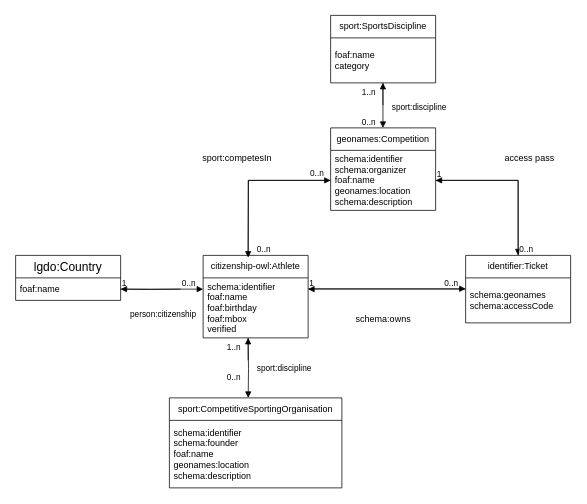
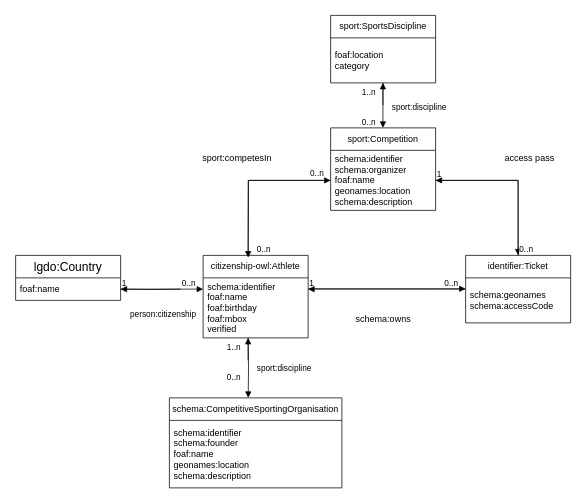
  <mxCell id="0" />
  <mxCell id="1" parent="0" />
  <mxCell id="2" value="citizenship-owl:Athlete" style="swimlane;fontStyle=0;childLayout=stackLayout;horizontal=1;startSize=30;horizontalStack=0;resizeParent=1;resizeParentMax=0;resizeLast=0;collapsible=1;marginBottom=0;whiteSpace=wrap;html=1;" parent="1" vertex="1"><mxGeometry x="270" y="340" width="140" height="110" as="geometry" /></mxCell>
  <mxCell id="3" value="&lt;div&gt;schema:identifier&lt;/div&gt;foaf:name&lt;div&gt;foaf:birthday&lt;/div&gt;&lt;div&gt;foaf:mbox&lt;/div&gt;&lt;div&gt;verified&lt;/div&gt;" style="text;strokeColor=none;fillColor=none;align=left;verticalAlign=middle;spacingLeft=4;spacingRight=4;overflow=hidden;points=[[0,0.5],[1,0.5]];portConstraint=eastwest;rotatable=0;whiteSpace=wrap;html=1;" parent="2" vertex="1"><mxGeometry y="30" width="140" height="80" as="geometry" /></mxCell>
  <mxCell id="4" value="identifier:Ticket" style="swimlane;fontStyle=0;childLayout=stackLayout;horizontal=1;startSize=30;horizontalStack=0;resizeParent=1;resizeParentMax=0;resizeLast=0;collapsible=1;marginBottom=0;whiteSpace=wrap;html=1;" parent="1" vertex="1"><mxGeometry x="620" y="340" width="140" height="90" as="geometry" /></mxCell>
  <mxCell id="5" value="schema:geonames&lt;div&gt;schema:accessCode&lt;/div&gt;" style="text;strokeColor=none;fillColor=none;align=left;verticalAlign=middle;spacingLeft=4;spacingRight=4;overflow=hidden;points=[[0,0.5],[1,0.5]];portConstraint=eastwest;rotatable=0;whiteSpace=wrap;html=1;" parent="4" vertex="1"><mxGeometry y="30" width="140" height="60" as="geometry" /></mxCell>
  <mxCell id="6" value="&lt;font size=&quot;3&quot;&gt;lgdo:Country&lt;/font&gt;" style="swimlane;fontStyle=0;childLayout=stackLayout;horizontal=1;startSize=30;horizontalStack=0;resizeParent=1;resizeParentMax=0;resizeLast=0;collapsible=1;marginBottom=0;whiteSpace=wrap;html=1;" parent="1" vertex="1"><mxGeometry x="20" y="340" width="140" height="60" as="geometry" /></mxCell>
  <mxCell id="7" value="foaf:name" style="text;strokeColor=none;fillColor=none;align=left;verticalAlign=middle;spacingLeft=4;spacingRight=4;overflow=hidden;points=[[0,0.5],[1,0.5]];portConstraint=eastwest;rotatable=0;whiteSpace=wrap;html=1;" parent="6" vertex="1"><mxGeometry y="30" width="140" height="30" as="geometry" /></mxCell>
  <mxCell id="8" value="person:citizenship" style="endArrow=block;endFill=1;html=1;edgeStyle=orthogonalEdgeStyle;align=left;verticalAlign=top;rounded=0;" parent="1" source="7" target="3" edge="1"><mxGeometry x="-0.818" y="-20" relative="1" as="geometry"><mxPoint x="290" y="430" as="sourcePoint" /><mxPoint x="450" y="430" as="targetPoint" /><mxPoint x="1" as="offset" /><Array as="points"><mxPoint x="240" y="385" /><mxPoint x="240" y="385" /></Array></mxGeometry></mxCell>
  <mxCell id="9" value="1" style="edgeLabel;resizable=0;html=1;align=left;verticalAlign=bottom;" parent="8" connectable="0" vertex="1"><mxGeometry x="-1" relative="1" as="geometry" /></mxCell>
  <mxCell id="10" value="" style="endArrow=block;endFill=1;html=1;edgeStyle=orthogonalEdgeStyle;align=left;verticalAlign=top;rounded=0;entryX=1;entryY=0.5;entryDx=0;entryDy=0;" parent="1" target="7" edge="1"><mxGeometry x="-1" relative="1" as="geometry"><mxPoint x="240" y="385" as="sourcePoint" /><mxPoint x="450" y="430" as="targetPoint" /><mxPoint as="offset" /></mxGeometry></mxCell>
  <mxCell id="11" value="0..n" style="edgeLabel;resizable=0;html=1;align=left;verticalAlign=bottom;" parent="10" connectable="0" vertex="1"><mxGeometry x="-1" relative="1" as="geometry" /></mxCell>
  <mxCell id="12" value="" style="endArrow=block;endFill=1;html=1;edgeStyle=orthogonalEdgeStyle;align=left;verticalAlign=top;rounded=0;" parent="1" target="5" edge="1"><mxGeometry x="-1" relative="1" as="geometry"><mxPoint x="410" y="384.5" as="sourcePoint" /><mxPoint x="520" y="384.5" as="targetPoint" /><Array as="points"><mxPoint x="570" y="385" /><mxPoint x="570" y="385" /></Array></mxGeometry></mxCell>
  <mxCell id="13" value="1" style="edgeLabel;resizable=0;html=1;align=left;verticalAlign=bottom;" parent="12" connectable="0" vertex="1"><mxGeometry x="-1" relative="1" as="geometry" /></mxCell>
  <mxCell id="14" value="" style="endArrow=block;endFill=1;html=1;edgeStyle=orthogonalEdgeStyle;align=left;verticalAlign=top;rounded=0;" parent="1" edge="1"><mxGeometry x="-1" relative="1" as="geometry"><mxPoint x="620" y="385" as="sourcePoint" /><mxPoint x="410" y="385" as="targetPoint" /><mxPoint as="offset" /></mxGeometry></mxCell>
  <mxCell id="15" value="0..n" style="edgeLabel;resizable=0;html=1;align=left;verticalAlign=bottom;" parent="14" connectable="0" vertex="1"><mxGeometry x="-1" relative="1" as="geometry"><mxPoint x="-30" as="offset" /></mxGeometry></mxCell>
  <mxCell id="16" value="schema:owns" style="text;html=1;align=center;verticalAlign=middle;resizable=0;points=[];autosize=1;strokeColor=none;fillColor=none;" parent="1" vertex="1"><mxGeometry x="460" y="410" width="100" height="30" as="geometry" /></mxCell>
- <mxCell id="17" value="geonames:Competition" style="swimlane;fontStyle=0;childLayout=stackLayout;horizontal=1;startSize=30;horizontalStack=0;resizeParent=1;resizeParentMax=0;resizeLast=0;collapsible=1;marginBottom=0;whiteSpace=wrap;html=1;" vertex="1" parent="1"><mxGeometry x="440" y="170" width="140" height="110" as="geometry" /></mxCell>
+ <mxCell id="17" value="sport:Competition" style="swimlane;fontStyle=0;childLayout=stackLayout;horizontal=1;startSize=30;horizontalStack=0;resizeParent=1;resizeParentMax=0;resizeLast=0;collapsible=1;marginBottom=0;whiteSpace=wrap;html=1;" vertex="1" parent="1"><mxGeometry x="440" y="170" width="140" height="110" as="geometry" /></mxCell>
  <mxCell id="18" value="schema:identifier&lt;div&gt;schema:organizer&lt;br&gt;&lt;div&gt;foaf:name&lt;/div&gt;&lt;div&gt;geonames:location&lt;br&gt;schema:description&lt;/div&gt;&lt;/div&gt;" style="text;strokeColor=none;fillColor=none;align=left;verticalAlign=middle;spacingLeft=4;spacingRight=4;overflow=hidden;points=[[0,0.5],[1,0.5]];portConstraint=eastwest;rotatable=0;whiteSpace=wrap;html=1;" vertex="1" parent="17"><mxGeometry y="30" width="140" height="80" as="geometry" /></mxCell>
  <mxCell id="19" value="" style="endArrow=block;endFill=1;html=1;edgeStyle=orthogonalEdgeStyle;align=left;verticalAlign=top;rounded=0;" edge="1" parent="1" target="18"><mxGeometry x="-1" relative="1" as="geometry"><mxPoint x="330" y="340" as="sourcePoint" /><mxPoint x="440" y="230.5" as="targetPoint" /></mxGeometry></mxCell>
  <mxCell id="20" value="0..n" style="edgeLabel;resizable=0;html=1;align=left;verticalAlign=bottom;" connectable="0" vertex="1" parent="19"><mxGeometry x="-1" relative="1" as="geometry"><mxPoint x="10" as="offset" /></mxGeometry></mxCell>
  <mxCell id="21" value="sport:competesIn" style="text;html=1;align=center;verticalAlign=middle;resizable=0;points=[];autosize=1;strokeColor=none;fillColor=none;" vertex="1" parent="1"><mxGeometry x="255" y="195" width="120" height="30" as="geometry" /></mxCell>
  <mxCell id="22" value="" style="endArrow=block;endFill=1;html=1;edgeStyle=orthogonalEdgeStyle;align=left;verticalAlign=top;rounded=0;entryX=0.5;entryY=0;entryDx=0;entryDy=0;" edge="1" parent="1" source="18" target="4"><mxGeometry x="-1" relative="1" as="geometry"><mxPoint x="585" y="230" as="sourcePoint" /><mxPoint x="795" y="230.5" as="targetPoint" /></mxGeometry></mxCell>
  <mxCell id="23" value="1" style="edgeLabel;resizable=0;html=1;align=left;verticalAlign=bottom;" connectable="0" vertex="1" parent="22"><mxGeometry x="-1" relative="1" as="geometry" /></mxCell>
  <mxCell id="24" value="" style="endArrow=block;endFill=1;html=1;edgeStyle=orthogonalEdgeStyle;align=left;verticalAlign=top;rounded=0;entryX=1;entryY=0.5;entryDx=0;entryDy=0;exitX=0.5;exitY=0;exitDx=0;exitDy=0;" edge="1" parent="1" source="4" target="18"><mxGeometry x="-1" relative="1" as="geometry"><mxPoint x="755" y="230" as="sourcePoint" /><mxPoint x="585" y="230.5" as="targetPoint" /><mxPoint as="offset" /></mxGeometry></mxCell>
  <mxCell id="25" value="0..n" style="edgeLabel;resizable=0;html=1;align=left;verticalAlign=bottom;" connectable="0" vertex="1" parent="24"><mxGeometry x="-1" relative="1" as="geometry" /></mxCell>
  <mxCell id="26" value="access pass" style="text;html=1;align=center;verticalAlign=middle;resizable=0;points=[];autosize=1;strokeColor=none;fillColor=none;" vertex="1" parent="1"><mxGeometry x="660" y="195" width="90" height="30" as="geometry" /></mxCell>
  <mxCell id="27" value="sport:SportsDiscipline" style="swimlane;fontStyle=0;childLayout=stackLayout;horizontal=1;startSize=30;horizontalStack=0;resizeParent=1;resizeParentMax=0;resizeLast=0;collapsible=1;marginBottom=0;whiteSpace=wrap;html=1;" vertex="1" parent="1"><mxGeometry x="440" y="20" width="140" height="90" as="geometry" /></mxCell>
- <mxCell id="28" value="&lt;div&gt;foaf:name&lt;/div&gt;&lt;div&gt;c&lt;span style=&quot;background-color: transparent; color: light-dark(rgb(0, 0, 0), rgb(255, 255, 255));&quot;&gt;ategory&lt;/span&gt;&lt;/div&gt;" style="text;strokeColor=none;fillColor=none;align=left;verticalAlign=middle;spacingLeft=4;spacingRight=4;overflow=hidden;points=[[0,0.5],[1,0.5]];portConstraint=eastwest;rotatable=0;whiteSpace=wrap;html=1;" vertex="1" parent="27"><mxGeometry y="30" width="140" height="60" as="geometry" /></mxCell>
+ <mxCell id="28" value="&lt;div&gt;foaf:location&lt;/div&gt;&lt;div&gt;c&lt;span style=&quot;background-color: transparent; color: light-dark(rgb(0, 0, 0), rgb(255, 255, 255));&quot;&gt;ategory&lt;/span&gt;&lt;/div&gt;" style="text;strokeColor=none;fillColor=none;align=left;verticalAlign=middle;spacingLeft=4;spacingRight=4;overflow=hidden;points=[[0,0.5],[1,0.5]];portConstraint=eastwest;rotatable=0;whiteSpace=wrap;html=1;" vertex="1" parent="27"><mxGeometry y="30" width="140" height="60" as="geometry" /></mxCell>
  <mxCell id="29" value="sport:discipline" style="endArrow=block;endFill=1;html=1;edgeStyle=orthogonalEdgeStyle;align=left;verticalAlign=top;rounded=0;entryX=0.5;entryY=0;entryDx=0;entryDy=0;" edge="1" parent="1"><mxGeometry x="-0.333" y="10" relative="1" as="geometry"><mxPoint x="509.75" y="110" as="sourcePoint" /><mxPoint x="509.75" y="170" as="targetPoint" /><mxPoint as="offset" /><Array as="points"><mxPoint x="509.75" y="140" /></Array></mxGeometry></mxCell>
  <mxCell id="30" value="0..n" style="edgeLabel;resizable=0;html=1;align=left;verticalAlign=bottom;" connectable="0" vertex="1" parent="29"><mxGeometry x="-1" relative="1" as="geometry"><mxPoint x="-30" y="60" as="offset" /></mxGeometry></mxCell>
  <mxCell id="31" value="" style="endArrow=block;endFill=1;html=1;edgeStyle=orthogonalEdgeStyle;align=left;verticalAlign=top;rounded=0;entryX=0.5;entryY=1;entryDx=0;entryDy=0;entryPerimeter=0;" edge="1" parent="1"><mxGeometry x="-1" relative="1" as="geometry"><mxPoint x="509.75" y="140" as="sourcePoint" /><mxPoint x="509.75" y="110" as="targetPoint" /><mxPoint as="offset" /></mxGeometry></mxCell>
  <mxCell id="32" value="1..n" style="edgeLabel;resizable=0;html=1;align=left;verticalAlign=bottom;" connectable="0" vertex="1" parent="31"><mxGeometry x="-1" relative="1" as="geometry"><mxPoint x="-30" y="-10" as="offset" /></mxGeometry></mxCell>
- <mxCell id="33" value="sport:CompetitiveSportingOrganisation" style="swimlane;fontStyle=0;childLayout=stackLayout;horizontal=1;startSize=30;horizontalStack=0;resizeParent=1;resizeParentMax=0;resizeLast=0;collapsible=1;marginBottom=0;whiteSpace=wrap;html=1;" vertex="1" parent="1"><mxGeometry x="225" y="530" width="230" height="120" as="geometry" /></mxCell>
+ <mxCell id="33" value="schema:CompetitiveSportingOrganisation" style="swimlane;fontStyle=0;childLayout=stackLayout;horizontal=1;startSize=30;horizontalStack=0;resizeParent=1;resizeParentMax=0;resizeLast=0;collapsible=1;marginBottom=0;whiteSpace=wrap;html=1;" vertex="1" parent="1"><mxGeometry x="225" y="530" width="230" height="120" as="geometry" /></mxCell>
  <mxCell id="34" value="&lt;div&gt;schema:identifier&lt;/div&gt;&lt;div&gt;schema:founder&lt;br&gt;foaf:name&lt;/div&gt;&lt;div&gt;geonames:location&lt;br&gt;schema:description&lt;/div&gt;" style="text;strokeColor=none;fillColor=none;align=left;verticalAlign=middle;spacingLeft=4;spacingRight=4;overflow=hidden;points=[[0,0.5],[1,0.5]];portConstraint=eastwest;rotatable=0;whiteSpace=wrap;html=1;" vertex="1" parent="33"><mxGeometry y="30" width="230" height="90" as="geometry" /></mxCell>
  <mxCell id="35" value="sport:discipline" style="endArrow=block;endFill=1;html=1;edgeStyle=orthogonalEdgeStyle;align=left;verticalAlign=top;rounded=0;entryX=0.457;entryY=0;entryDx=0;entryDy=0;entryPerimeter=0;" edge="1" parent="1" target="33"><mxGeometry x="-0.333" y="10" relative="1" as="geometry"><mxPoint x="330" y="450" as="sourcePoint" /><mxPoint x="330" y="510" as="targetPoint" /><mxPoint as="offset" /><Array as="points" /></mxGeometry></mxCell>
  <mxCell id="36" value="0..n" style="edgeLabel;resizable=0;html=1;align=left;verticalAlign=bottom;" connectable="0" vertex="1" parent="35"><mxGeometry x="-1" relative="1" as="geometry"><mxPoint x="-30" y="60" as="offset" /></mxGeometry></mxCell>
  <mxCell id="37" value="" style="endArrow=block;endFill=1;html=1;edgeStyle=orthogonalEdgeStyle;align=left;verticalAlign=top;rounded=0;entryX=0.5;entryY=1;entryDx=0;entryDy=0;entryPerimeter=0;" edge="1" parent="1"><mxGeometry x="-1" relative="1" as="geometry"><mxPoint x="330" y="480" as="sourcePoint" /><mxPoint x="330" y="450" as="targetPoint" /><mxPoint as="offset" /></mxGeometry></mxCell>
  <mxCell id="38" value="1..n" style="edgeLabel;resizable=0;html=1;align=left;verticalAlign=bottom;" connectable="0" vertex="1" parent="37"><mxGeometry x="-1" relative="1" as="geometry"><mxPoint x="-30" y="-10" as="offset" /></mxGeometry></mxCell>
  <mxCell id="39" value="" style="endArrow=block;endFill=1;html=1;edgeStyle=orthogonalEdgeStyle;align=left;verticalAlign=top;rounded=0;entryX=0.429;entryY=0.027;entryDx=0;entryDy=0;entryPerimeter=0;" edge="1" parent="1" source="18" target="2"><mxGeometry x="-1" relative="1" as="geometry"><mxPoint x="310" y="275" as="sourcePoint" /><mxPoint x="420" y="170" as="targetPoint" /></mxGeometry></mxCell>
  <mxCell id="40" value="0..n" style="edgeLabel;resizable=0;html=1;align=left;verticalAlign=bottom;" connectable="0" vertex="1" parent="1"><mxGeometry x="410" y="230" as="geometry"><mxPoint x="1" y="8" as="offset" /></mxGeometry></mxCell>
